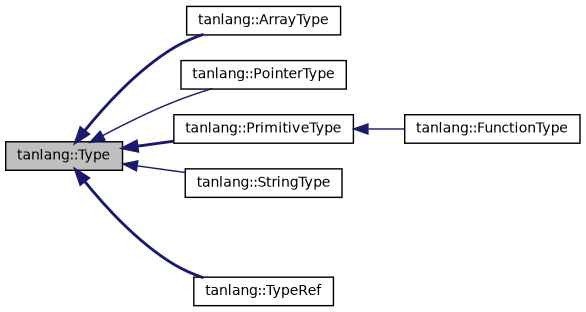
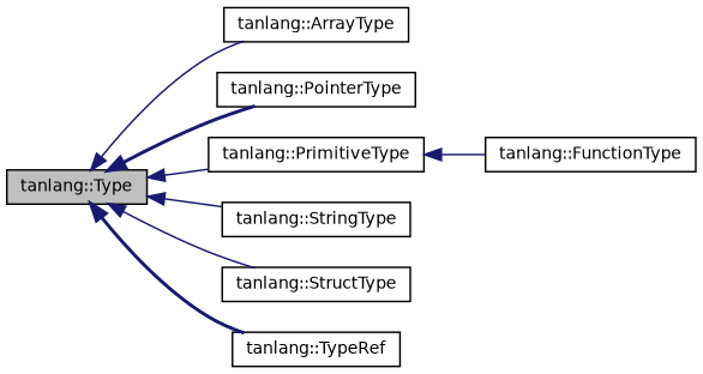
  digraph {
    rankdir=LR
    node [color=black fillcolor=white fontname=Helvetica fontsize=10 shape=record style=filled]
    edge [color=midnightblue dir=back fontname=Helvetica fontsize=10 labelfontname=Helvetica labelfontsize=10 style=solid]
    n1 [fillcolor=grey75 fontcolor=black height=0.2 label="tanlang::Type" width=0.4]
    n2 [height=0.2 label="tanlang::ArrayType" width=0.4]
    n3 [height=0.2 label="tanlang::PointerType" width=0.4]
    n4 [height=0.2 label="tanlang::PrimitiveType" width=0.4]
    n5 [height=0.2 label="tanlang::StringType" width=0.4]
+   n6 [height=0.2 label="tanlang::StructType" width=0.4]
    n7 [height=0.2 label="tanlang::TypeRef" width=0.4]
    n8 [height=0.2 label="tanlang::FunctionType" width=0.4]
-   n1 -> n2 [style=bold]
-   n1 -> n3
-   n1 -> n4 [style=bold]
+   n1 -> n2
+   n1 -> n3 [style=bold]
+   n1 -> n4
    n1 -> n5
+   n1 -> n6
    n1 -> n7 [style=bold]
    n4 -> n8
  }
